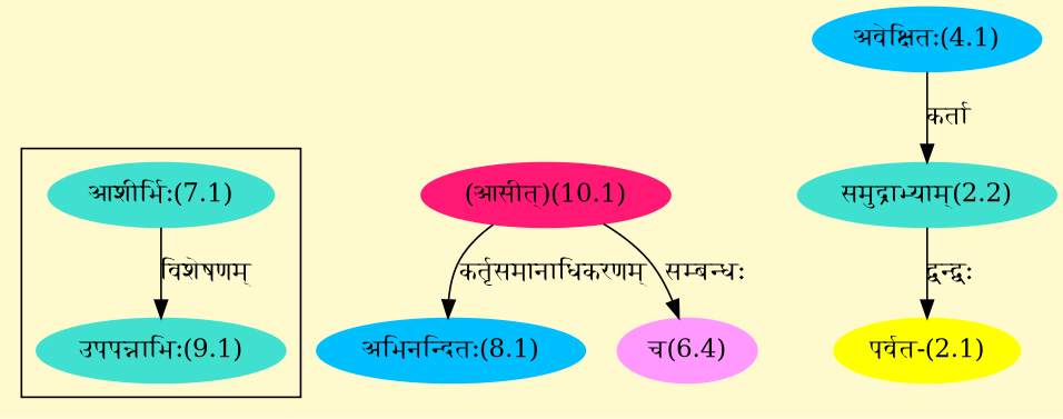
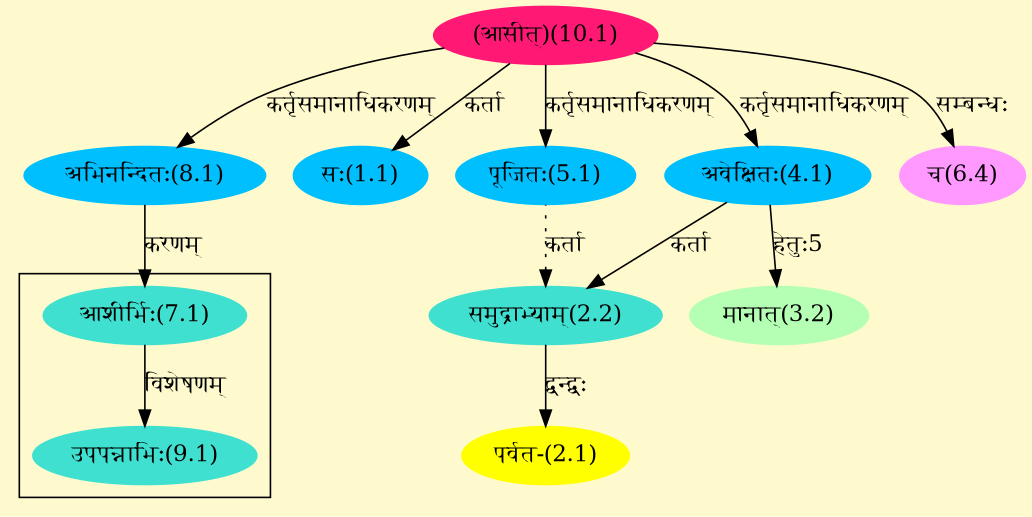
  digraph {
    bgcolor=lemonchiffon1
    compound=true
    rankdir=BT
    node [color="#00BFFF" style=filled]
    edge [dir=back]
    n1 [color="#40E0D0" label="उपपन्नाभिः(9.1)"]
    n2 [color="#40E0D0" label="आशीर्भिः(7.1)"]
    n3 [label="अभिनन्दितः(8.1)"]
    n4 [color="#FF1975" label="(आसीत्)(10.1)"]
+   n5 [label="सः(1.1)"]
    n6 [color="#FFFF00" label="पर्वत-(2.1)"]
    n7 [color="#40E0D0" label="समुद्राभ्याम्(2.2)"]
    n8 [label="अवेक्षितः(4.1)"]
+   n9 [label="पूजितः(5.1)"]
+   n10 [color="#B4FFB4" label="मानात्(3.2)"]
    n11 [color="#FF99FF" label="च(6.4)"]
    subgraph cluster_1 {
      n1
      n2
    }
    n1 -> n2 [label="विशेषणम्"]
+   n2 -> n3 [label="करणम्"]
    n3 -> n4 [label="कर्तृसमानाधिकरणम्"]
+   n5 -> n4 [label="कर्ता"]
    n6 -> n7 [label="द्वन्द्वः"]
    n7 -> n8 [label="कर्ता"]
+   n7 -> n9 [label="कर्ता" style=dotted]
+   n8 -> n4 [label="कर्तृसमानाधिकरणम्"]
+   n9 -> n4 [label="कर्तृसमानाधिकरणम्"]
+   n10 -> n8 [label="हेतुः5"]
    n11 -> n4 [label="सम्बन्धः"]
  }
